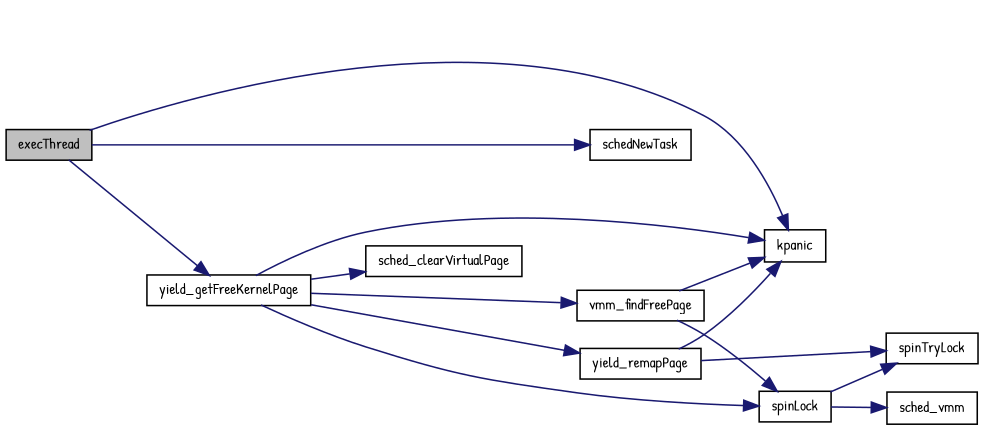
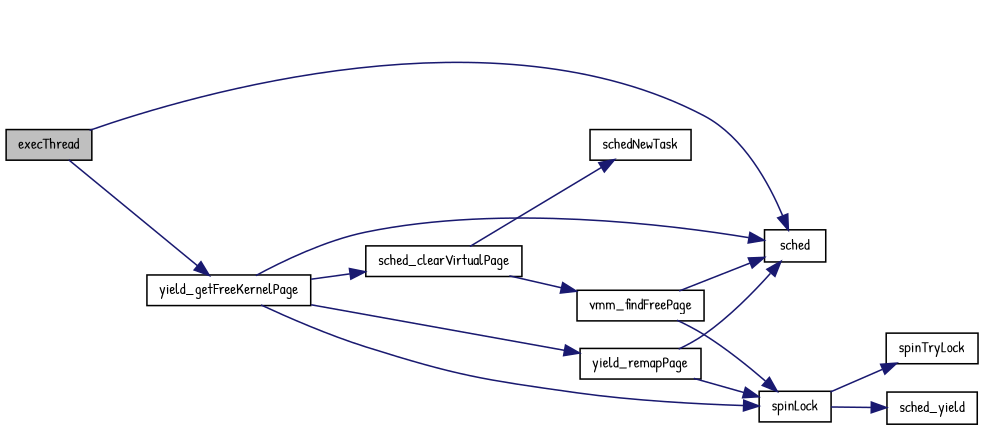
  digraph {
    fontname="Patrick Hand"
    rankdir=LR
    node [color=black fillcolor=white fontname="Patrick Hand" fontsize=10 shape=record style=filled]
    edge [color=midnightblue fontname="Patrick Hand" fontsize=10 labelfontname=Helvetica labelfontsize=10 style=solid]
    n1 [fillcolor=grey75 fontcolor=black height=0.2 label=execThread width=0.4]
-   n2 [height=0.2 label=kpanic width=0.4]
+   n2 [height=0.2 label=sched width=0.4]
    n3 [height=0.2 label=schedNewTask width=0.4]
    n4 [height=0.2 label=yield_getFreeKernelPage width=0.4]
    n5 [height=0.2 label=spinLock width=0.4]
    n6 [height=0.2 label=vmm_findFreePage width=0.4]
    n7 [height=0.2 label=sched_clearVirtualPage width=0.4]
    n8 [height=0.2 label=yield_remapPage width=0.4]
-   n9 [height=0.2 label=sched_vmm width=0.4]
+   n9 [height=0.2 label=sched_yield width=0.4]
    n10 [height=0.2 label=spinTryLock width=0.4]
    n1 -> n2
-   n1 -> n3
+   n7 -> n3
    n1 -> n4
    n4 -> n2
    n4 -> n5
-   n4 -> n6
+   n7 -> n6
    n4 -> n7
    n4 -> n8
    n5 -> n9
    n5 -> n10
    n6 -> n2
    n6 -> n5
    n8 -> n2
-   n8 -> n10
+   n8 -> n5
  }
